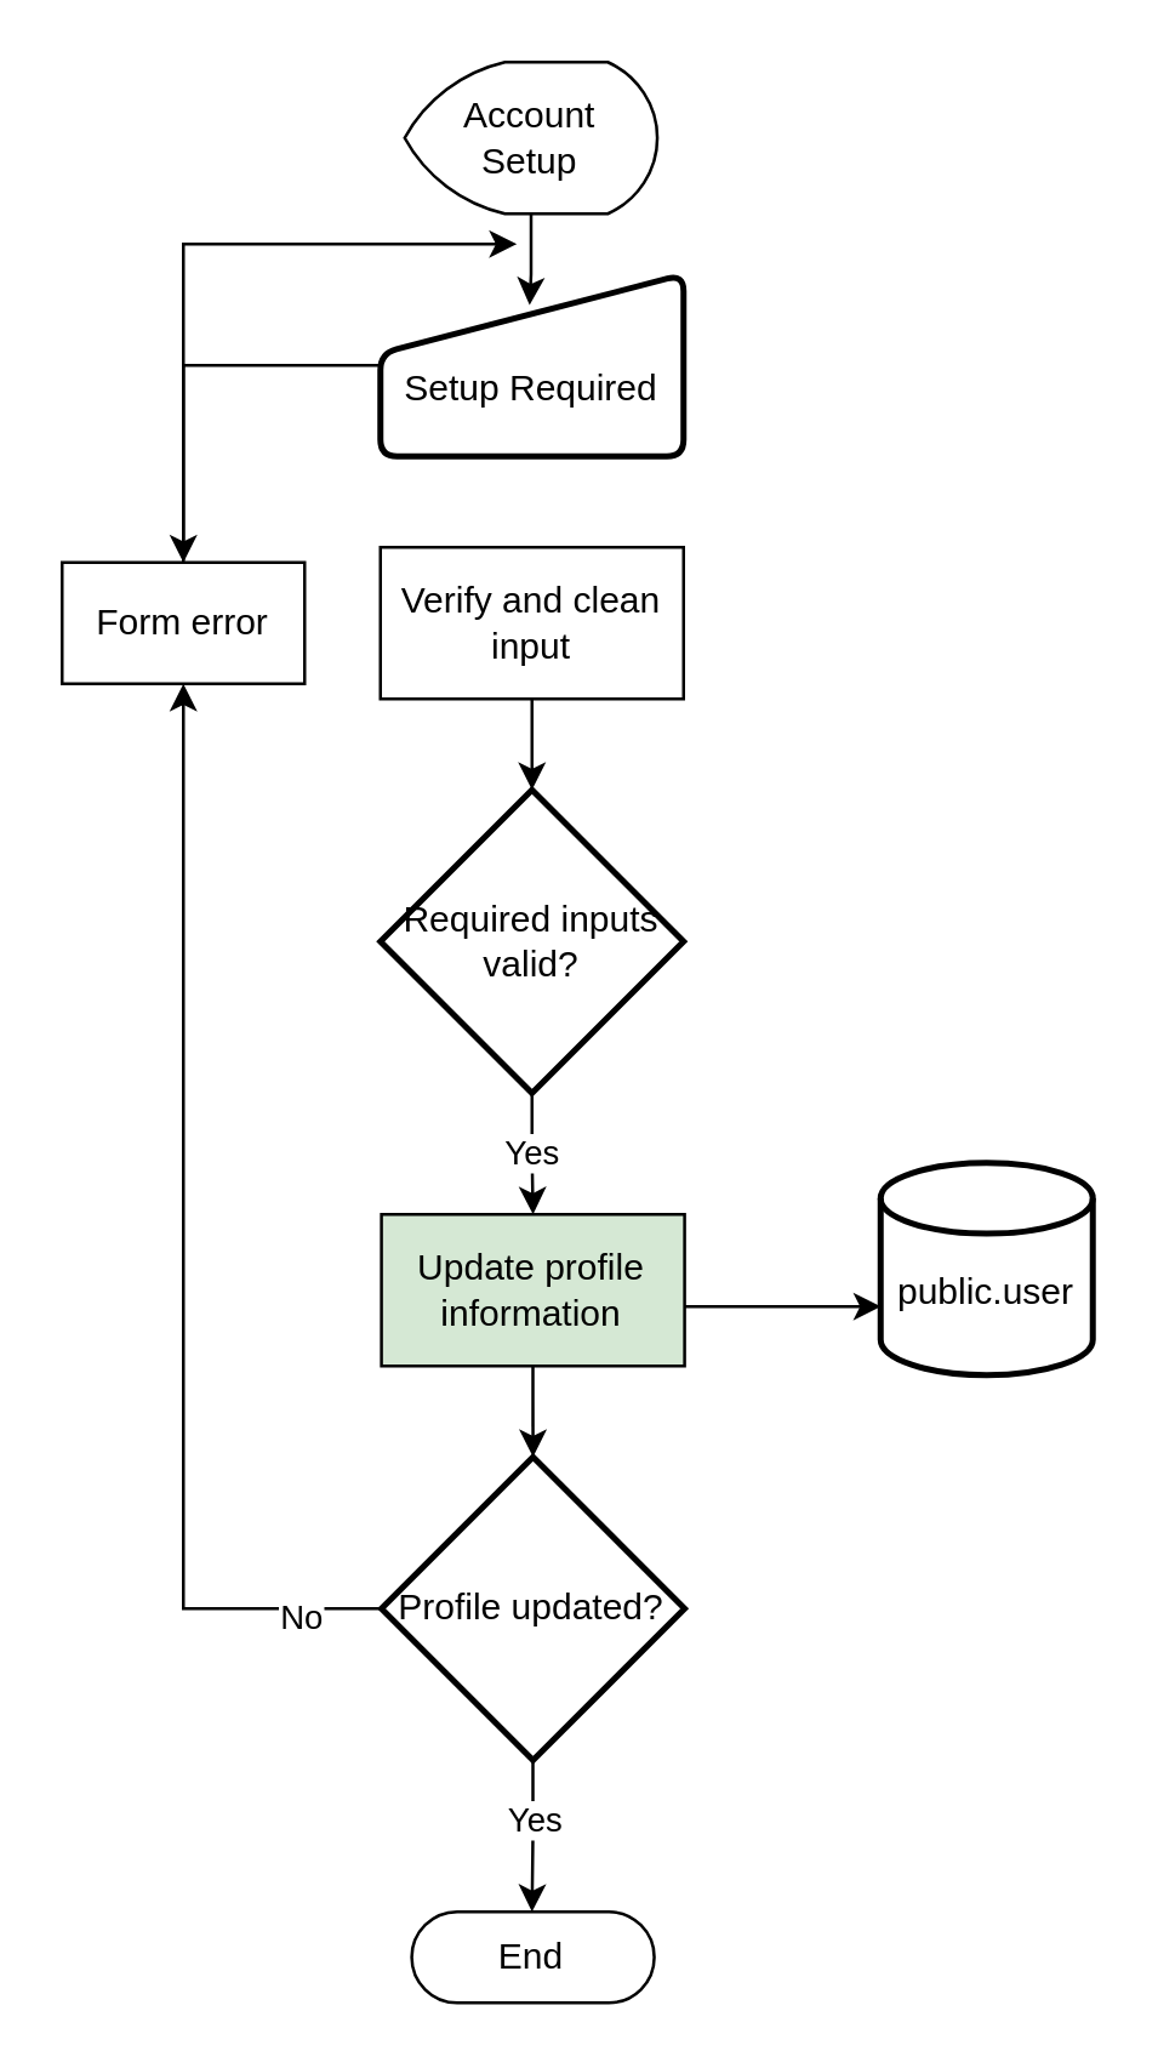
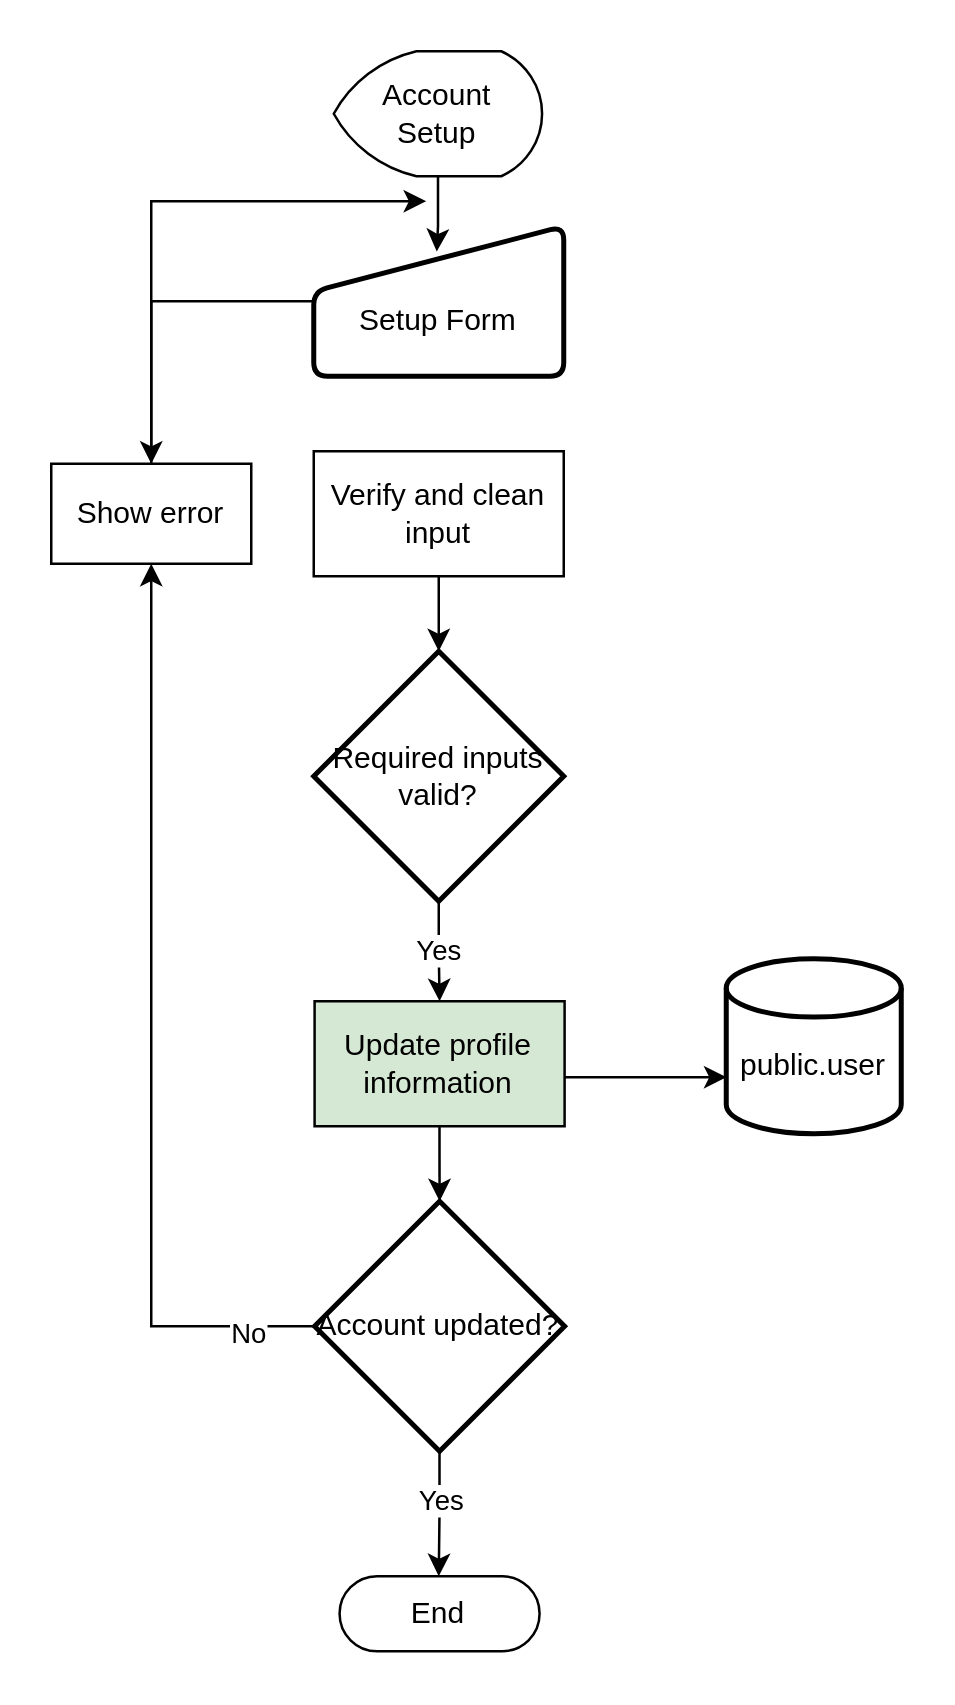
  <mxCell id="0" />
  <mxCell id="1" parent="0" />
  <mxCell id="2" value="Account&lt;div&gt;Setup&lt;/div&gt;" style="strokeWidth=1;html=1;shape=mxgraph.flowchart.display;whiteSpace=wrap;" vertex="1" parent="1"><mxGeometry x="133" y="20" width="83.33" height="50" as="geometry" /></mxCell>
  <mxCell id="3" style="edgeStyle=orthogonalEdgeStyle;rounded=0;orthogonalLoop=1;jettySize=auto;html=1;" edge="1" parent="1" source="4" target="11"><mxGeometry relative="1" as="geometry" /></mxCell>
- <mxCell id="4" value="&lt;div&gt;&lt;br&gt;&lt;/div&gt;Setup Required" style="html=1;strokeWidth=2;shape=manualInput;whiteSpace=wrap;rounded=1;size=26;arcSize=11;" vertex="1" parent="1"><mxGeometry x="125" y="90" width="100" height="60" as="geometry" /></mxCell>
+ <mxCell id="4" value="&lt;div&gt;&lt;br&gt;&lt;/div&gt;Setup Form" style="html=1;strokeWidth=2;shape=manualInput;whiteSpace=wrap;rounded=1;size=26;arcSize=11;" vertex="1" parent="1"><mxGeometry x="125" y="90" width="100" height="60" as="geometry" /></mxCell>
  <mxCell id="5" style="edgeStyle=orthogonalEdgeStyle;rounded=0;orthogonalLoop=1;jettySize=auto;html=1;entryX=0.492;entryY=0.168;entryDx=0;entryDy=0;entryPerimeter=0;" edge="1" parent="1" source="2" target="4"><mxGeometry relative="1" as="geometry" /></mxCell>
  <mxCell id="6" value="Verify and clean input" style="html=1;dashed=0;whiteSpace=wrap;" vertex="1" parent="1"><mxGeometry x="125" y="180" width="100" height="50" as="geometry" /></mxCell>
  <mxCell id="7" value="Yes" style="edgeStyle=orthogonalEdgeStyle;rounded=0;orthogonalLoop=1;jettySize=auto;html=1;entryX=0.5;entryY=0;entryDx=0;entryDy=0;" edge="1" parent="1" source="8" target="19"><mxGeometry relative="1" as="geometry" /></mxCell>
  <mxCell id="8" value="Required inputs valid?" style="strokeWidth=2;html=1;shape=mxgraph.flowchart.decision;whiteSpace=wrap;" vertex="1" parent="1"><mxGeometry x="125" y="260" width="100" height="100" as="geometry" /></mxCell>
  <mxCell id="9" style="edgeStyle=orthogonalEdgeStyle;rounded=0;orthogonalLoop=1;jettySize=auto;html=1;entryX=0.5;entryY=0;entryDx=0;entryDy=0;entryPerimeter=0;" edge="1" parent="1" source="6" target="8"><mxGeometry relative="1" as="geometry" /></mxCell>
  <mxCell id="10" style="edgeStyle=orthogonalEdgeStyle;rounded=0;orthogonalLoop=1;jettySize=auto;html=1;exitX=0.5;exitY=0;exitDx=0;exitDy=0;" edge="1" parent="1" source="11"><mxGeometry relative="1" as="geometry"><mxPoint x="170" y="80" as="targetPoint" /><Array as="points"><mxPoint x="60" y="80" /></Array></mxGeometry></mxCell>
- <mxCell id="11" value="Form error" style="html=1;dashed=0;whiteSpace=wrap;" vertex="1" parent="1"><mxGeometry x="20" y="185" width="80" height="40" as="geometry" /></mxCell>
+ <mxCell id="11" value="Show error" style="html=1;dashed=0;whiteSpace=wrap;" vertex="1" parent="1"><mxGeometry x="20" y="185" width="80" height="40" as="geometry" /></mxCell>
  <mxCell id="12" value="End" style="html=1;dashed=0;whiteSpace=wrap;shape=mxgraph.dfd.start" vertex="1" parent="1"><mxGeometry x="135.33" y="630" width="80" height="30" as="geometry" /></mxCell>
  <mxCell id="13" style="edgeStyle=orthogonalEdgeStyle;rounded=0;orthogonalLoop=1;jettySize=auto;html=1;" edge="1" parent="1" source="17"><mxGeometry relative="1" as="geometry"><mxPoint x="175" y="630" as="targetPoint" /></mxGeometry></mxCell>
  <mxCell id="14" value="Yes" style="edgeLabel;html=1;align=center;verticalAlign=middle;resizable=0;points=[];" vertex="1" connectable="0" parent="13"><mxGeometry x="-0.231" relative="1" as="geometry"><mxPoint as="offset" /></mxGeometry></mxCell>
  <mxCell id="15" style="edgeStyle=orthogonalEdgeStyle;rounded=0;orthogonalLoop=1;jettySize=auto;html=1;entryX=0.5;entryY=1;entryDx=0;entryDy=0;" edge="1" parent="1" source="17" target="11"><mxGeometry relative="1" as="geometry" /></mxCell>
  <mxCell id="16" value="No" style="edgeLabel;html=1;align=center;verticalAlign=middle;resizable=0;points=[];" vertex="1" connectable="0" parent="15"><mxGeometry x="-0.856" y="2" relative="1" as="geometry"><mxPoint as="offset" /></mxGeometry></mxCell>
- <mxCell id="17" value="Profile updated?" style="strokeWidth=2;html=1;shape=mxgraph.flowchart.decision;whiteSpace=wrap;" vertex="1" parent="1"><mxGeometry x="125.34" y="480" width="100" height="100" as="geometry" /></mxCell>
+ <mxCell id="17" value="Account updated?" style="strokeWidth=2;html=1;shape=mxgraph.flowchart.decision;whiteSpace=wrap;" vertex="1" parent="1"><mxGeometry x="125.34" y="480" width="100" height="100" as="geometry" /></mxCell>
  <mxCell id="18" value="&lt;div&gt;&lt;br&gt;&lt;/div&gt;public.user" style="strokeWidth=2;html=1;shape=mxgraph.flowchart.database;whiteSpace=wrap;" vertex="1" parent="1"><mxGeometry x="290" y="383" width="70" height="70" as="geometry" /></mxCell>
  <mxCell id="19" value="Update profile information" style="html=1;dashed=0;whiteSpace=wrap;fillColor=#d5e8d4;" vertex="1" parent="1"><mxGeometry x="125.34" y="400" width="100" height="50" as="geometry" /></mxCell>
  <mxCell id="20" style="edgeStyle=orthogonalEdgeStyle;rounded=0;orthogonalLoop=1;jettySize=auto;html=1;entryX=0.5;entryY=0;entryDx=0;entryDy=0;entryPerimeter=0;" edge="1" parent="1" source="19" target="17"><mxGeometry relative="1" as="geometry" /></mxCell>
  <mxCell id="21" style="edgeStyle=orthogonalEdgeStyle;rounded=0;orthogonalLoop=1;jettySize=auto;html=1;entryX=0.002;entryY=0.677;entryDx=0;entryDy=0;entryPerimeter=0;" edge="1" parent="1" source="19" target="18"><mxGeometry relative="1" as="geometry"><Array as="points"><mxPoint x="258" y="430" /></Array></mxGeometry></mxCell>
